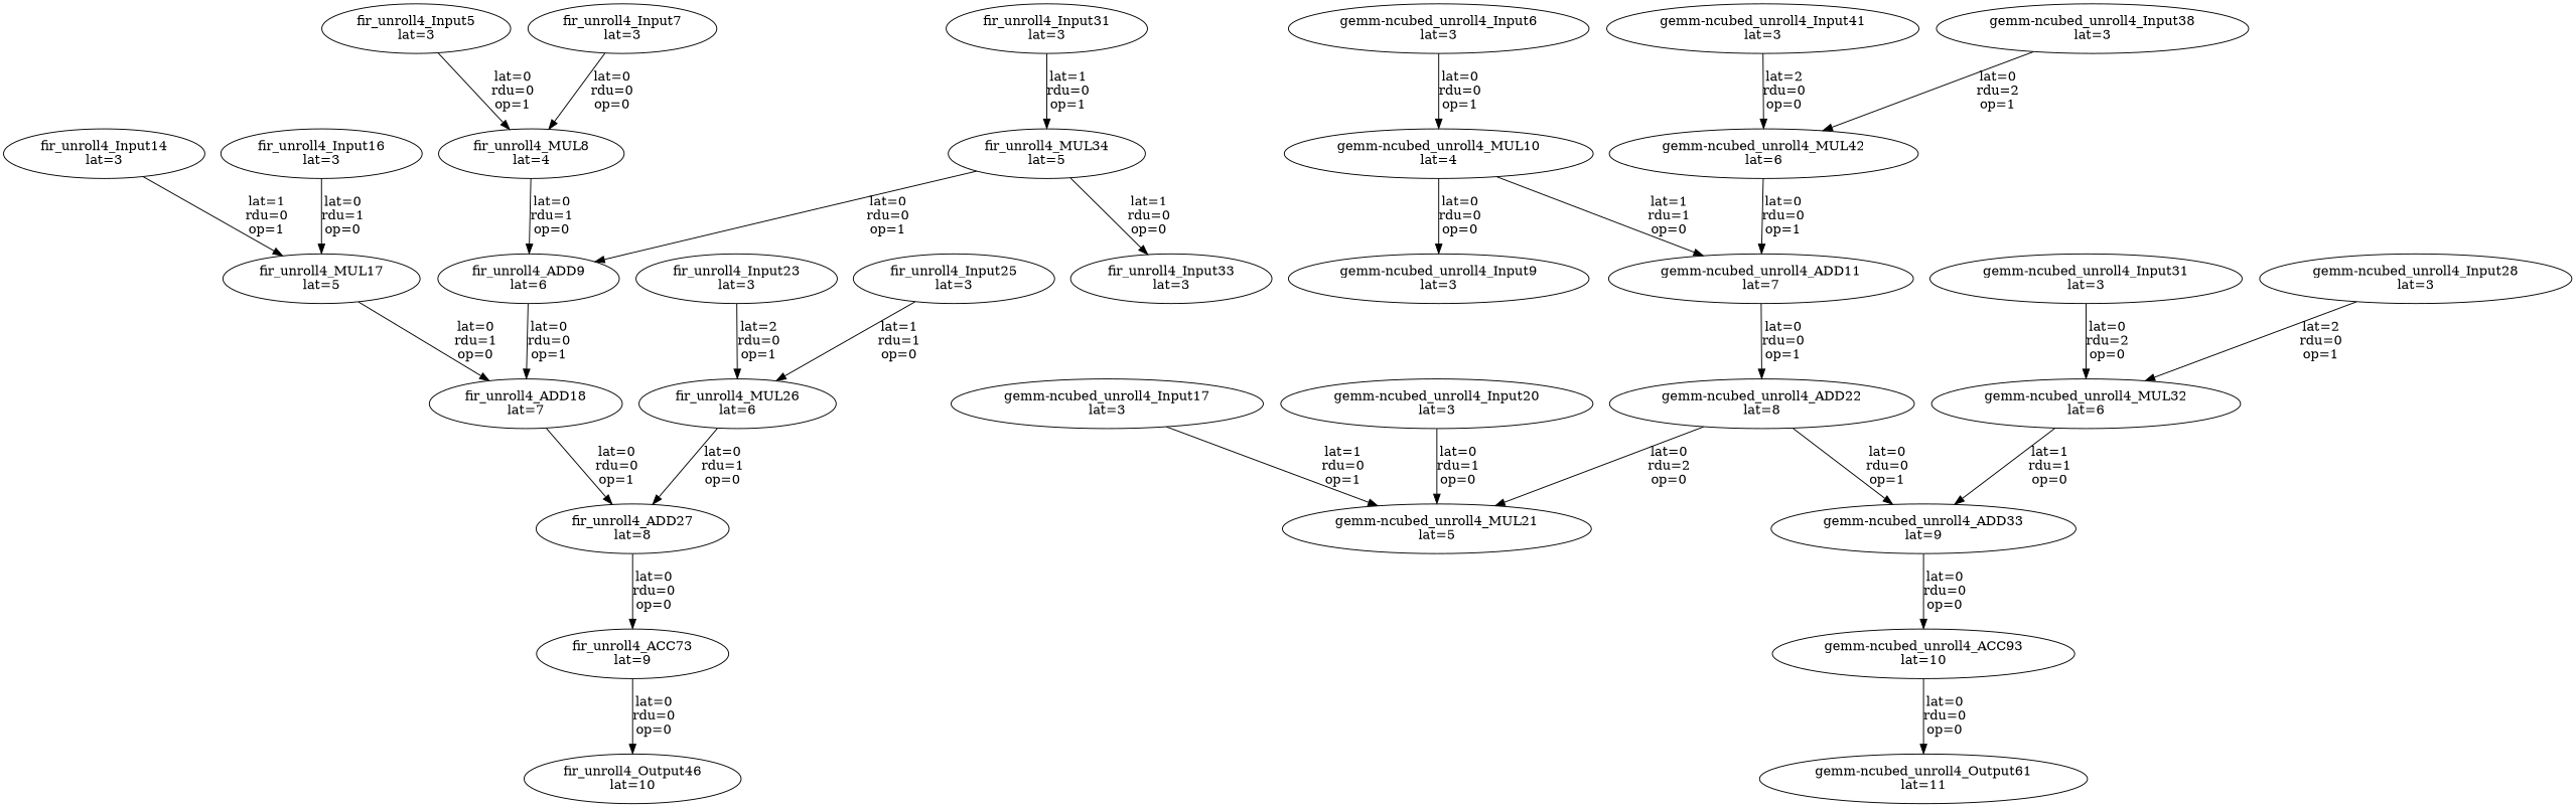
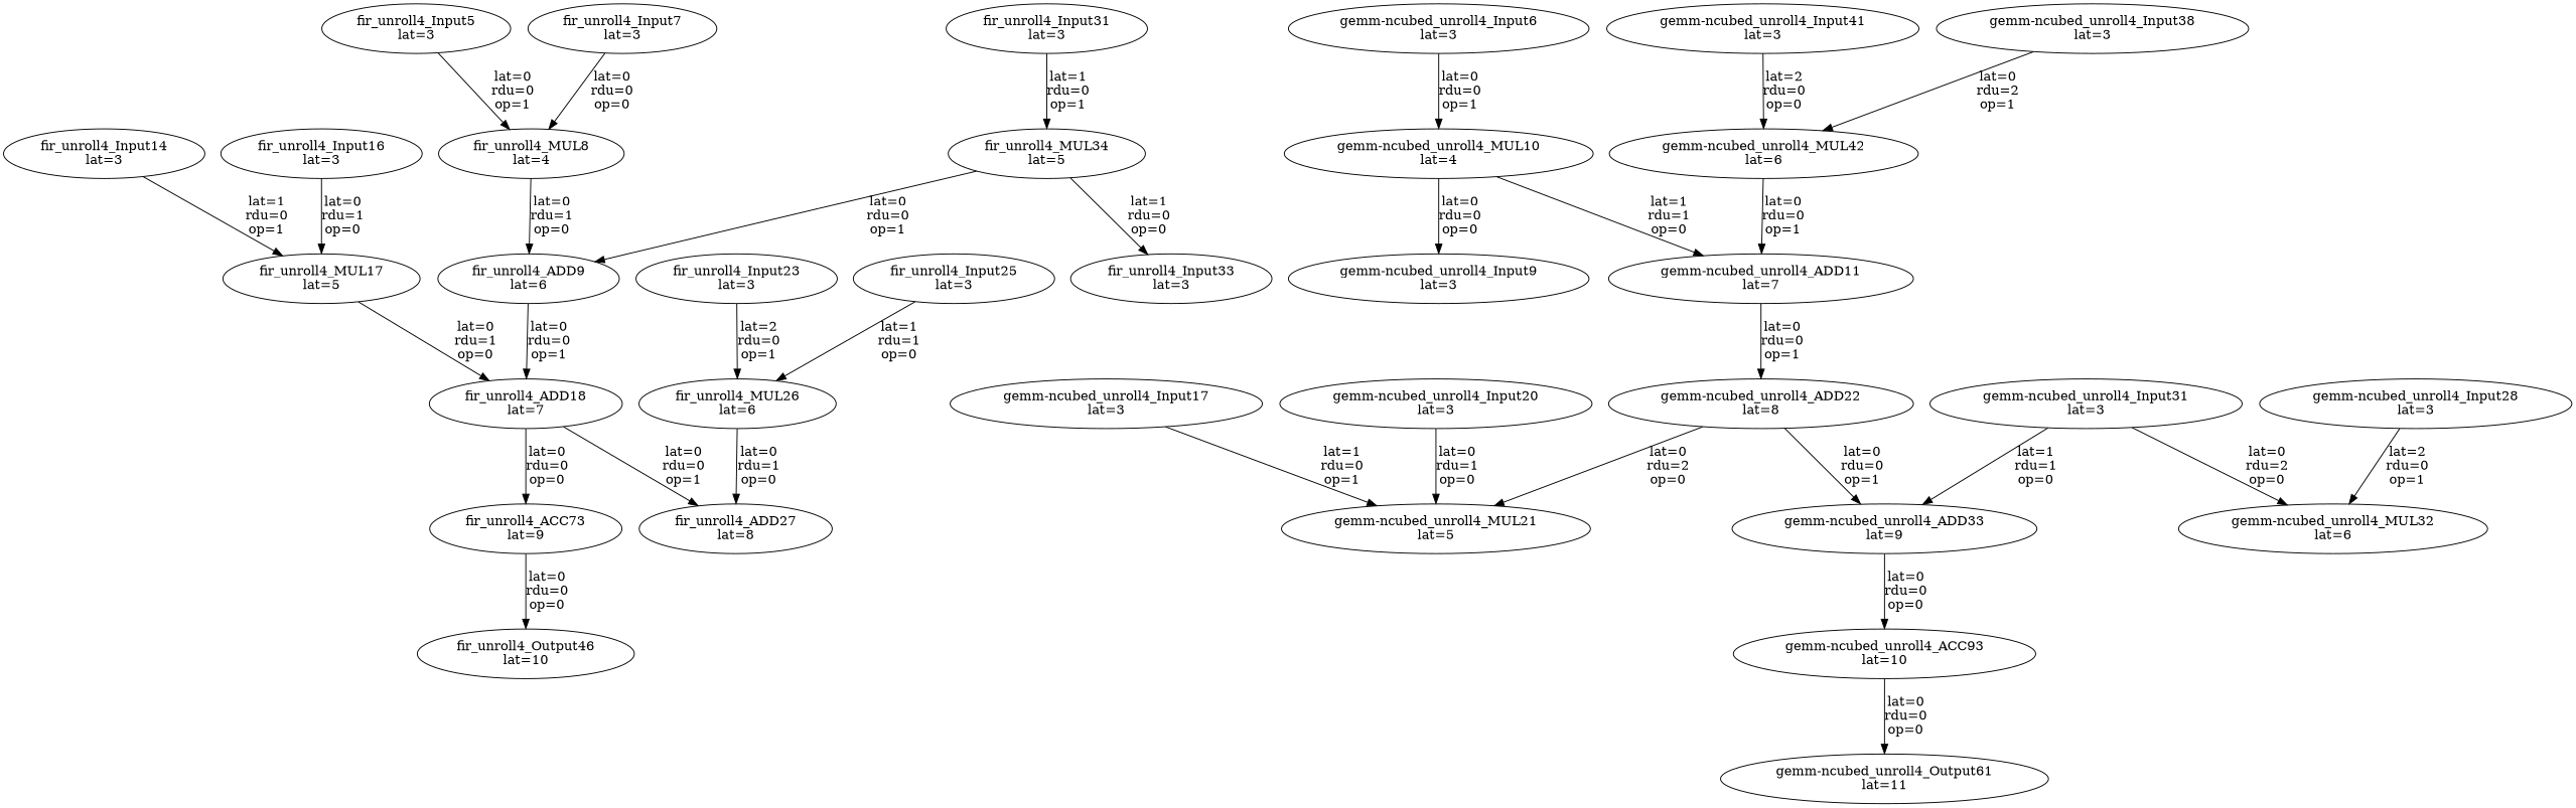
  digraph {
    fir_unroll4_Input5 [label="\N\nlat=3"]
    fir_unroll4_MUL8 [label="\N\nlat=4"]
    fir_unroll4_ADD9 [label="\N\nlat=6"]
    fir_unroll4_Input7 [label="\N\nlat=3"]
    fir_unroll4_ADD18 [label="\N\nlat=7"]
    fir_unroll4_ADD27 [label="\N\nlat=8"]
    fir_unroll4_MUL34 [label="\N\nlat=5"]
    fir_unroll4_Input33 [label="\N\nlat=3"]
    fir_unroll4_Input14 [label="\N\nlat=3"]
    fir_unroll4_MUL17 [label="\N\nlat=5"]
    fir_unroll4_Input16 [label="\N\nlat=3"]
    fir_unroll4_ACC73 [label="\N\nlat=9"]
    fir_unroll4_Input23 [label="\N\nlat=3"]
    fir_unroll4_MUL26 [label="\N\nlat=6"]
    fir_unroll4_Input25 [label="\N\nlat=3"]
    fir_unroll4_Output46 [label="\N\nlat=10"]
    fir_unroll4_Input31 [label="\N\nlat=3"]
    "gemm-ncubed_unroll4_Input6" [label="\N\nlat=3"]
    "gemm-ncubed_unroll4_MUL10" [label="\N\nlat=4"]
    "gemm-ncubed_unroll4_Input9" [label="\N\nlat=3"]
    "gemm-ncubed_unroll4_ADD11" [label="\N\nlat=7"]
    "gemm-ncubed_unroll4_ADD22" [label="\N\nlat=8"]
    "gemm-ncubed_unroll4_MUL21" [label="\N\nlat=5"]
    "gemm-ncubed_unroll4_ADD33" [label="\N\nlat=9"]
    "gemm-ncubed_unroll4_MUL42" [label="\N\nlat=6"]
    "gemm-ncubed_unroll4_Input17" [label="\N\nlat=3"]
    "gemm-ncubed_unroll4_Input20" [label="\N\nlat=3"]
    "gemm-ncubed_unroll4_ACC93" [label="\N\nlat=10"]
    "gemm-ncubed_unroll4_Input28" [label="\N\nlat=3"]
    "gemm-ncubed_unroll4_MUL32" [label="\N\nlat=6"]
    "gemm-ncubed_unroll4_Input31" [label="\N\nlat=3"]
    "gemm-ncubed_unroll4_Output61" [label="\N\nlat=11"]
    "gemm-ncubed_unroll4_Input38" [label="\N\nlat=3"]
    "gemm-ncubed_unroll4_Input41" [label="\N\nlat=3"]
    fir_unroll4_Input5 -> fir_unroll4_MUL8 [label="lat=0\nrdu=0\nop=1"]
    fir_unroll4_MUL8 -> fir_unroll4_ADD9 [label="lat=0\nrdu=1\nop=0"]
    fir_unroll4_ADD9 -> fir_unroll4_ADD18 [label="lat=0\nrdu=0\nop=1"]
    fir_unroll4_Input7 -> fir_unroll4_MUL8 [label="lat=0\nrdu=0\nop=0"]
    fir_unroll4_ADD18 -> fir_unroll4_ADD27 [label="lat=0\nrdu=0\nop=1"]
-   fir_unroll4_ADD27 -> fir_unroll4_ACC73 [label="lat=0\nrdu=0\nop=0"]
+   fir_unroll4_ADD18 -> fir_unroll4_ACC73 [label="lat=0\nrdu=0\nop=0"]
    fir_unroll4_MUL34 -> fir_unroll4_ADD9 [label="lat=0\nrdu=0\nop=1"]
    fir_unroll4_MUL34 -> fir_unroll4_Input33 [label="lat=1\nrdu=0\nop=0"]
    fir_unroll4_Input14 -> fir_unroll4_MUL17 [label="lat=1\nrdu=0\nop=1"]
    fir_unroll4_MUL17 -> fir_unroll4_ADD18 [label="lat=0\nrdu=1\nop=0"]
    fir_unroll4_Input16 -> fir_unroll4_MUL17 [label="lat=0\nrdu=1\nop=0"]
    fir_unroll4_ACC73 -> fir_unroll4_Output46 [label="lat=0\nrdu=0\nop=0"]
    fir_unroll4_Input23 -> fir_unroll4_MUL26 [label="lat=2\nrdu=0\nop=1"]
    fir_unroll4_MUL26 -> fir_unroll4_ADD27 [label="lat=0\nrdu=1\nop=0"]
    fir_unroll4_Input25 -> fir_unroll4_MUL26 [label="lat=1\nrdu=1\nop=0"]
    fir_unroll4_Input31 -> fir_unroll4_MUL34 [label="lat=1\nrdu=0\nop=1"]
    "gemm-ncubed_unroll4_Input6" -> "gemm-ncubed_unroll4_MUL10" [label="lat=0\nrdu=0\nop=1"]
    "gemm-ncubed_unroll4_MUL10" -> "gemm-ncubed_unroll4_Input9" [label="lat=0\nrdu=0\nop=0"]
    "gemm-ncubed_unroll4_MUL10" -> "gemm-ncubed_unroll4_ADD11" [label="lat=1\nrdu=1\nop=0"]
    "gemm-ncubed_unroll4_ADD11" -> "gemm-ncubed_unroll4_ADD22" [label="lat=0\nrdu=0\nop=1"]
    "gemm-ncubed_unroll4_ADD22" -> "gemm-ncubed_unroll4_MUL21" [label="lat=0\nrdu=2\nop=0"]
    "gemm-ncubed_unroll4_ADD22" -> "gemm-ncubed_unroll4_ADD33" [label="lat=0\nrdu=0\nop=1"]
    "gemm-ncubed_unroll4_ADD33" -> "gemm-ncubed_unroll4_ACC93" [label="lat=0\nrdu=0\nop=0"]
    "gemm-ncubed_unroll4_MUL42" -> "gemm-ncubed_unroll4_ADD11" [label="lat=0\nrdu=0\nop=1"]
    "gemm-ncubed_unroll4_Input17" -> "gemm-ncubed_unroll4_MUL21" [label="lat=1\nrdu=0\nop=1"]
    "gemm-ncubed_unroll4_Input20" -> "gemm-ncubed_unroll4_MUL21" [label="lat=0\nrdu=1\nop=0"]
    "gemm-ncubed_unroll4_ACC93" -> "gemm-ncubed_unroll4_Output61" [label="lat=0\nrdu=0\nop=0"]
    "gemm-ncubed_unroll4_Input28" -> "gemm-ncubed_unroll4_MUL32" [label="lat=2\nrdu=0\nop=1"]
-   "gemm-ncubed_unroll4_MUL32" -> "gemm-ncubed_unroll4_ADD33" [label="lat=1\nrdu=1\nop=0"]
+   "gemm-ncubed_unroll4_Input31" -> "gemm-ncubed_unroll4_ADD33" [label="lat=1\nrdu=1\nop=0"]
    "gemm-ncubed_unroll4_Input31" -> "gemm-ncubed_unroll4_MUL32" [label="lat=0\nrdu=2\nop=0"]
    "gemm-ncubed_unroll4_Input38" -> "gemm-ncubed_unroll4_MUL42" [label="lat=0\nrdu=2\nop=1"]
    "gemm-ncubed_unroll4_Input41" -> "gemm-ncubed_unroll4_MUL42" [label="lat=2\nrdu=0\nop=0"]
  }
